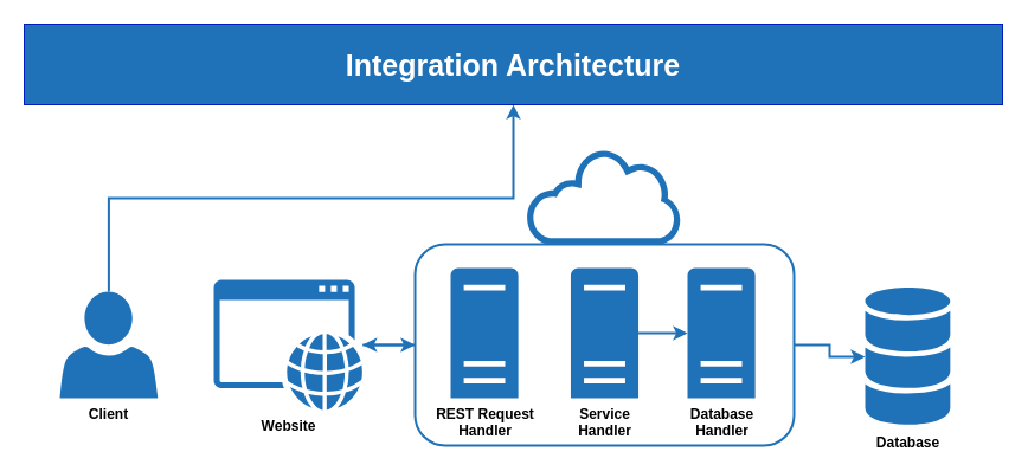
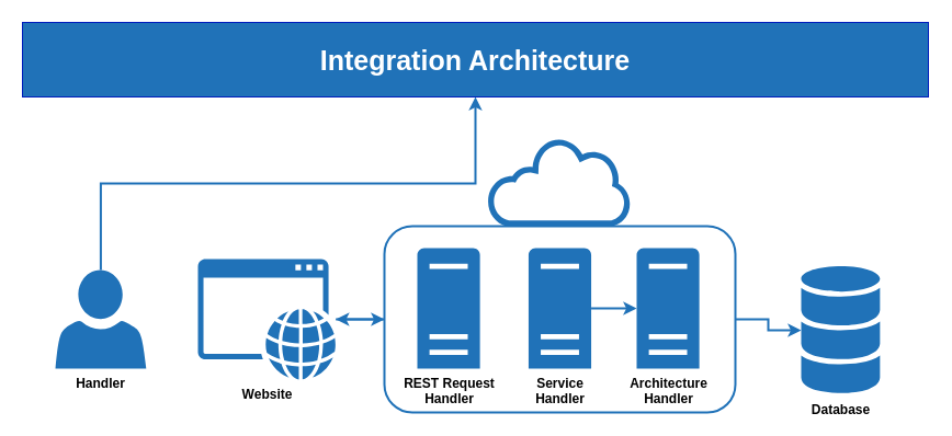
  <mxCell id="0" />
  <mxCell id="1" parent="0" />
  <mxCell id="2" style="edgeStyle=orthogonalEdgeStyle;rounded=0;orthogonalLoop=1;jettySize=auto;html=1;strokeColor=#2072B8;strokeWidth=2;" edge="1" parent="1" source="3" target="4"><mxGeometry relative="1" as="geometry" /></mxCell>
  <mxCell id="3" value="" style="rounded=1;whiteSpace=wrap;html=1;fillColor=none;strokeWidth=2;strokeColor=#2072B8;" vertex="1" parent="1"><mxGeometry x="350" y="206" width="320" height="170" as="geometry" /></mxCell>
  <mxCell id="4" value="&lt;b&gt;Database&lt;/b&gt;" style="sketch=0;shadow=0;dashed=0;html=1;strokeColor=none;labelPosition=center;verticalLabelPosition=bottom;verticalAlign=top;outlineConnect=0;align=center;shape=mxgraph.office.databases.database_mini_3;fillColor=#2072B8;" vertex="1" parent="1"><mxGeometry x="730" y="242.5" width="71.84" height="117" as="geometry" /></mxCell>
  <mxCell id="5" style="edgeStyle=orthogonalEdgeStyle;rounded=0;orthogonalLoop=1;jettySize=auto;html=1;strokeColor=#2072B8;strokeWidth=2;" edge="1" parent="1" source="6" target="15"><mxGeometry relative="1" as="geometry" /></mxCell>
- <mxCell id="6" value="&lt;b&gt;Client&lt;/b&gt;" style="sketch=0;pointerEvents=1;shadow=0;dashed=0;html=1;strokeColor=none;labelPosition=center;verticalLabelPosition=bottom;verticalAlign=top;outlineConnect=0;align=center;shape=mxgraph.office.users.user;fillColor=#2072B8;" vertex="1" parent="1"><mxGeometry x="50" y="246" width="82.8" height="90" as="geometry" /></mxCell>
+ <mxCell id="6" value="&lt;b&gt;Handler&lt;/b&gt;" style="sketch=0;pointerEvents=1;shadow=0;dashed=0;html=1;strokeColor=none;labelPosition=center;verticalLabelPosition=bottom;verticalAlign=top;outlineConnect=0;align=center;shape=mxgraph.office.users.user;fillColor=#2072B8;" vertex="1" parent="1"><mxGeometry x="50" y="246" width="82.8" height="90" as="geometry" /></mxCell>
  <mxCell id="7" value="&lt;b&gt;Website&lt;/b&gt;" style="sketch=0;pointerEvents=1;shadow=0;dashed=0;html=1;strokeColor=none;fillColor=#2072B8;labelPosition=center;verticalLabelPosition=bottom;verticalAlign=top;outlineConnect=0;align=center;shape=mxgraph.office.concepts.application_web;" vertex="1" parent="1"><mxGeometry x="180" y="236" width="125.72" height="110" as="geometry" /></mxCell>
  <mxCell id="8" value="&lt;b&gt;REST Request&lt;br&gt;Handler&lt;/b&gt;" style="sketch=0;pointerEvents=1;shadow=0;dashed=0;html=1;strokeColor=none;labelPosition=center;verticalLabelPosition=bottom;verticalAlign=top;outlineConnect=0;align=center;shape=mxgraph.office.servers.physical_host;fillColor=#2072B8;horizontal=1;fontColor=default;" vertex="1" parent="1"><mxGeometry x="380" y="226" width="57.12" height="110" as="geometry" /></mxCell>
  <mxCell id="9" value="&lt;b&gt;REST API&lt;/b&gt;" style="sketch=0;pointerEvents=1;shadow=0;dashed=0;html=1;strokeColor=none;fillColor=#2072B8;labelPosition=center;verticalLabelPosition=bottom;outlineConnect=0;verticalAlign=top;align=center;shape=mxgraph.office.clouds.cloud;fontColor=#ffffff;" vertex="1" parent="1"><mxGeometry x="444.12" y="126" width="131.76" height="80" as="geometry" /></mxCell>
  <mxCell id="10" style="edgeStyle=orthogonalEdgeStyle;rounded=0;orthogonalLoop=1;jettySize=auto;html=1;strokeColor=#2072B8;strokeWidth=2;" edge="1" parent="1" source="11" target="12"><mxGeometry relative="1" as="geometry"><Array as="points" /></mxGeometry></mxCell>
  <mxCell id="11" value="&lt;b&gt;Service&lt;br&gt;Handler&lt;/b&gt;" style="sketch=0;pointerEvents=1;shadow=0;dashed=0;html=1;strokeColor=none;labelPosition=center;verticalLabelPosition=bottom;verticalAlign=top;outlineConnect=0;align=center;shape=mxgraph.office.servers.physical_host;fillColor=#2072B8;" vertex="1" parent="1"><mxGeometry x="481.44" y="226" width="57.12" height="110" as="geometry" /></mxCell>
- <mxCell id="12" value="&lt;b&gt;Database&lt;br&gt;Handler&lt;/b&gt;" style="sketch=0;pointerEvents=1;shadow=0;dashed=0;html=1;strokeColor=none;labelPosition=center;verticalLabelPosition=bottom;verticalAlign=top;outlineConnect=0;align=center;shape=mxgraph.office.servers.physical_host;fillColor=#2072B8;" vertex="1" parent="1"><mxGeometry x="580" y="226" width="57.12" height="110" as="geometry" /></mxCell>
+ <mxCell id="12" value="&lt;b&gt;Architecture&lt;br&gt;Handler&lt;/b&gt;" style="sketch=0;pointerEvents=1;shadow=0;dashed=0;html=1;strokeColor=none;labelPosition=center;verticalLabelPosition=bottom;verticalAlign=top;outlineConnect=0;align=center;shape=mxgraph.office.servers.physical_host;fillColor=#2072B8;" vertex="1" parent="1"><mxGeometry x="580" y="226" width="57.12" height="110" as="geometry" /></mxCell>
  <mxCell id="13" style="edgeStyle=orthogonalEdgeStyle;rounded=0;orthogonalLoop=1;jettySize=auto;html=1;strokeColor=#2072B8;strokeWidth=2;entryX=0;entryY=0.5;entryDx=0;entryDy=0;" edge="1" parent="1" source="7" target="3"><mxGeometry relative="1" as="geometry"><mxPoint x="329" y="418" as="sourcePoint" /><mxPoint x="396" y="418" as="targetPoint" /><Array as="points"><mxPoint x="343" y="291" /><mxPoint x="343" y="291" /></Array></mxGeometry></mxCell>
  <mxCell id="14" style="edgeStyle=orthogonalEdgeStyle;rounded=0;orthogonalLoop=1;jettySize=auto;html=1;strokeColor=#2072B8;strokeWidth=2;exitX=0;exitY=0.5;exitDx=0;exitDy=0;" edge="1" parent="1" source="3" target="7"><mxGeometry relative="1" as="geometry"><mxPoint x="308" y="428" as="sourcePoint" /><mxPoint x="406" y="428" as="targetPoint" /><Array as="points"><mxPoint x="350" y="291" /></Array></mxGeometry></mxCell>
  <mxCell id="15" value="&lt;font style=&quot;font-size: 25px;&quot;&gt;&lt;b&gt;Integration Architecture&lt;/b&gt;&lt;/font&gt;" style="rounded=0;whiteSpace=wrap;html=1;fillColor=#2072B8;fontColor=#ffffff;strokeColor=#001DBC;" vertex="1" parent="1"><mxGeometry y="20" width="826" height="68" as="geometry" x="20" /></mxCell>
